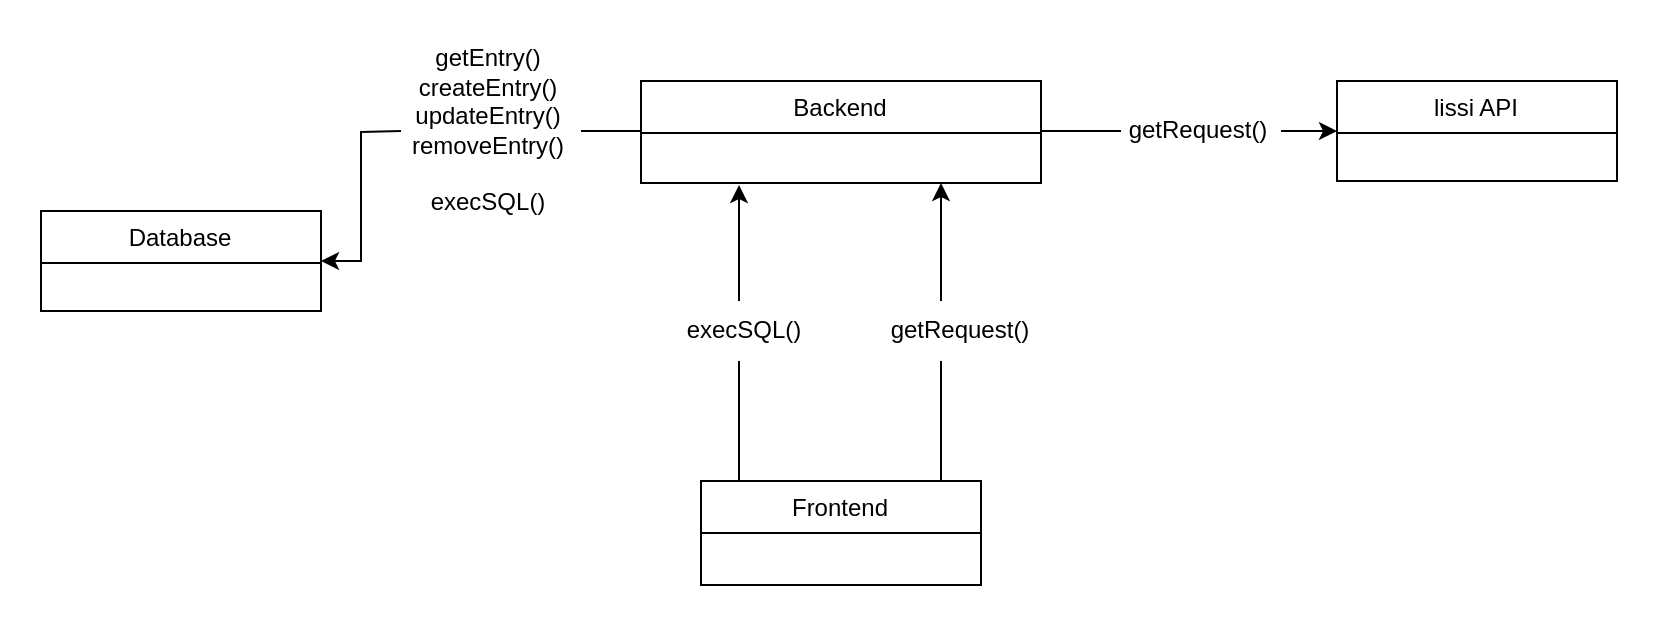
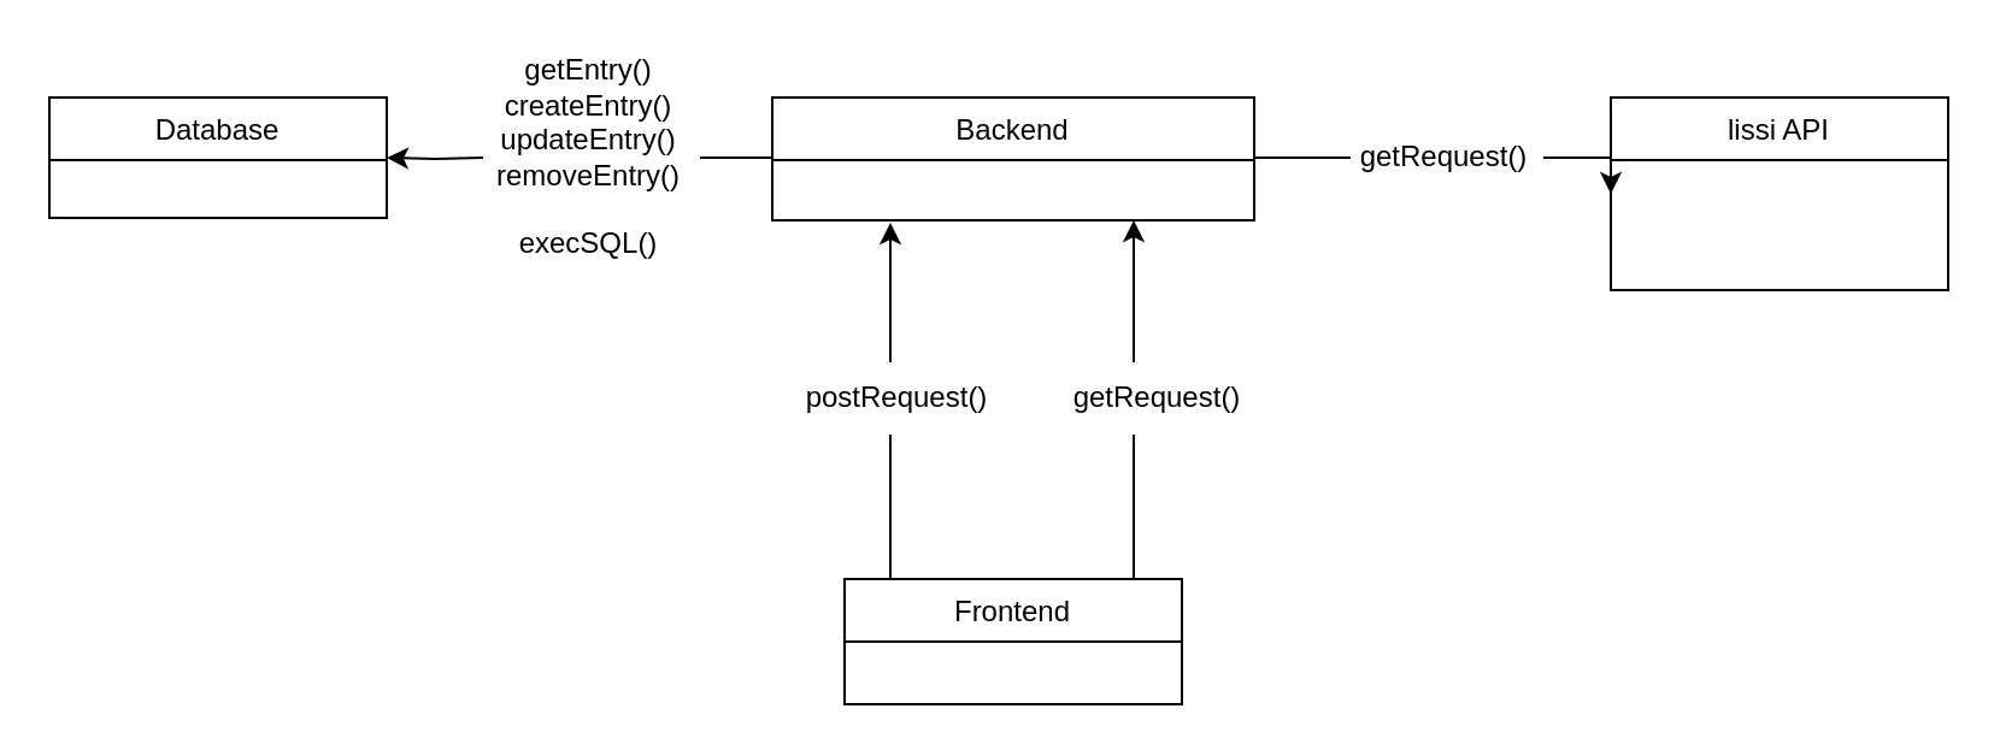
  <mxCell id="0" />
  <mxCell id="1" parent="0" />
  <mxCell id="2" style="edgeStyle=orthogonalEdgeStyle;rounded=0;orthogonalLoop=1;jettySize=auto;html=1;entryX=0;entryY=0.5;entryDx=0;entryDy=0;startArrow=none;" edge="1" parent="1" target="6"><mxGeometry relative="1" as="geometry"><mxPoint x="640" y="65" as="sourcePoint" /></mxGeometry></mxCell>
  <mxCell id="3" style="edgeStyle=orthogonalEdgeStyle;rounded=0;orthogonalLoop=1;jettySize=auto;html=1;entryX=1;entryY=0.5;entryDx=0;entryDy=0;startArrow=none;" edge="1" parent="1" target="5"><mxGeometry relative="1" as="geometry"><mxPoint x="200" y="65" as="sourcePoint" /></mxGeometry></mxCell>
  <mxCell id="4" value="Backend" style="swimlane;fontStyle=0;childLayout=stackLayout;horizontal=1;startSize=26;fillColor=none;horizontalStack=0;resizeParent=1;resizeParentMax=0;resizeLast=0;collapsible=1;marginBottom=0;" vertex="1" parent="1"><mxGeometry x="320" y="40" width="200" height="51" as="geometry" /></mxCell>
- <mxCell id="5" value="Database" style="swimlane;fontStyle=0;childLayout=stackLayout;horizontal=1;startSize=26;fillColor=none;horizontalStack=0;resizeParent=1;resizeParentMax=0;resizeLast=0;collapsible=1;marginBottom=0;" vertex="1" parent="1"><mxGeometry x="20" y="105" width="140" height="50" as="geometry" /></mxCell>
- <mxCell id="6" value="lissi API" style="swimlane;fontStyle=0;childLayout=stackLayout;horizontal=1;startSize=26;fillColor=none;horizontalStack=0;resizeParent=1;resizeParentMax=0;resizeLast=0;collapsible=1;marginBottom=0;" vertex="1" parent="1"><mxGeometry x="668" y="40" width="140" height="50" as="geometry" /></mxCell>
+ <mxCell id="5" value="Database" style="swimlane;fontStyle=0;childLayout=stackLayout;horizontal=1;startSize=26;fillColor=none;horizontalStack=0;resizeParent=1;resizeParentMax=0;resizeLast=0;collapsible=1;marginBottom=0;" vertex="1" parent="1"><mxGeometry x="20" y="40" width="140" height="50" as="geometry" /></mxCell>
+ <mxCell id="6" value="lissi API" style="swimlane;fontStyle=0;childLayout=stackLayout;horizontal=1;startSize=26;fillColor=none;horizontalStack=0;resizeParent=1;resizeParentMax=0;resizeLast=0;collapsible=1;marginBottom=0;" vertex="1" parent="1"><mxGeometry x="668" y="40" width="140" height="80" as="geometry" /></mxCell>
  <mxCell id="7" style="edgeStyle=orthogonalEdgeStyle;rounded=0;orthogonalLoop=1;jettySize=auto;html=1;exitX=0.25;exitY=0;exitDx=0;exitDy=0;entryX=0.25;entryY=1;entryDx=0;entryDy=0;startArrow=none;" edge="1" parent="1"><mxGeometry relative="1" as="geometry"><mxPoint x="369" y="150" as="sourcePoint" /><mxPoint x="369" y="92" as="targetPoint" /></mxGeometry></mxCell>
  <mxCell id="8" style="edgeStyle=orthogonalEdgeStyle;rounded=0;orthogonalLoop=1;jettySize=auto;html=1;startArrow=none;" edge="1" parent="1" source="16"><mxGeometry relative="1" as="geometry"><mxPoint x="470" y="91" as="targetPoint" /><Array as="points"><mxPoint x="470" y="91" /></Array></mxGeometry></mxCell>
  <mxCell id="9" value="Frontend" style="swimlane;fontStyle=0;childLayout=stackLayout;horizontal=1;startSize=26;fillColor=none;horizontalStack=0;resizeParent=1;resizeParentMax=0;resizeLast=0;collapsible=1;marginBottom=0;" vertex="1" parent="1"><mxGeometry x="350" y="240" width="140" height="52" as="geometry" /></mxCell>
- <mxCell id="10" value="&lt;div&gt;execSQL()&lt;/div&gt;" style="text;html=1;strokeColor=none;fillColor=none;align=center;verticalAlign=middle;whiteSpace=wrap;rounded=0;" vertex="1" parent="1"><mxGeometry x="342" y="150" width="60" height="30" as="geometry" /></mxCell>
+ <mxCell id="10" value="&lt;div&gt;postRequest()&lt;/div&gt;" style="text;html=1;strokeColor=none;fillColor=none;align=center;verticalAlign=middle;whiteSpace=wrap;rounded=0;" vertex="1" parent="1"><mxGeometry x="342" y="150" width="60" height="30" as="geometry" /></mxCell>
  <mxCell id="11" value="" style="edgeStyle=orthogonalEdgeStyle;rounded=0;orthogonalLoop=1;jettySize=auto;html=1;exitX=0.25;exitY=0;exitDx=0;exitDy=0;entryX=0.25;entryY=1;entryDx=0;entryDy=0;endArrow=none;" edge="1" parent="1"><mxGeometry relative="1" as="geometry"><mxPoint x="369" y="240" as="sourcePoint" /><mxPoint x="369" y="180" as="targetPoint" /><Array as="points"><mxPoint x="369" y="210" /><mxPoint x="369" y="210" /></Array></mxGeometry></mxCell>
  <mxCell id="12" value="getRequest()" style="text;html=1;strokeColor=none;fillColor=none;align=center;verticalAlign=middle;whiteSpace=wrap;rounded=0;" vertex="1" parent="1"><mxGeometry x="569" y="50" width="60" height="30" as="geometry" /></mxCell>
  <mxCell id="13" value="" style="edgeStyle=orthogonalEdgeStyle;rounded=0;orthogonalLoop=1;jettySize=auto;html=1;endArrow=none;" edge="1" parent="1" source="4"><mxGeometry relative="1" as="geometry"><mxPoint x="520" y="65.5" as="sourcePoint" /><mxPoint x="560" y="65" as="targetPoint" /></mxGeometry></mxCell>
  <mxCell id="14" value="&lt;div&gt;getEntry()&lt;/div&gt;&lt;div&gt;createEntry()&lt;/div&gt;updateEntry()&lt;br&gt;removeEntry()&lt;br&gt;&lt;br&gt;execSQL()" style="text;html=1;strokeColor=none;fillColor=none;align=center;verticalAlign=middle;whiteSpace=wrap;rounded=0;" vertex="1" parent="1"><mxGeometry x="214" y="20" width="60" height="90" as="geometry" /></mxCell>
  <mxCell id="15" value="" style="edgeStyle=orthogonalEdgeStyle;rounded=0;orthogonalLoop=1;jettySize=auto;html=1;endArrow=none;" edge="1" parent="1" source="4"><mxGeometry relative="1" as="geometry"><mxPoint x="320" y="65.5" as="sourcePoint" /><mxPoint x="290" y="65" as="targetPoint" /><Array as="points"><mxPoint x="295" y="66" /></Array></mxGeometry></mxCell>
  <mxCell id="16" value="getRequest()" style="text;html=1;strokeColor=none;fillColor=none;align=center;verticalAlign=middle;whiteSpace=wrap;rounded=0;" vertex="1" parent="1"><mxGeometry x="450" y="150" width="60" height="30" as="geometry" /></mxCell>
  <mxCell id="17" value="" style="edgeStyle=orthogonalEdgeStyle;rounded=0;orthogonalLoop=1;jettySize=auto;html=1;endArrow=none;" edge="1" parent="1"><mxGeometry relative="1" as="geometry"><mxPoint x="470" y="240" as="sourcePoint" /><mxPoint x="470" y="180" as="targetPoint" /><Array as="points" /></mxGeometry></mxCell>
